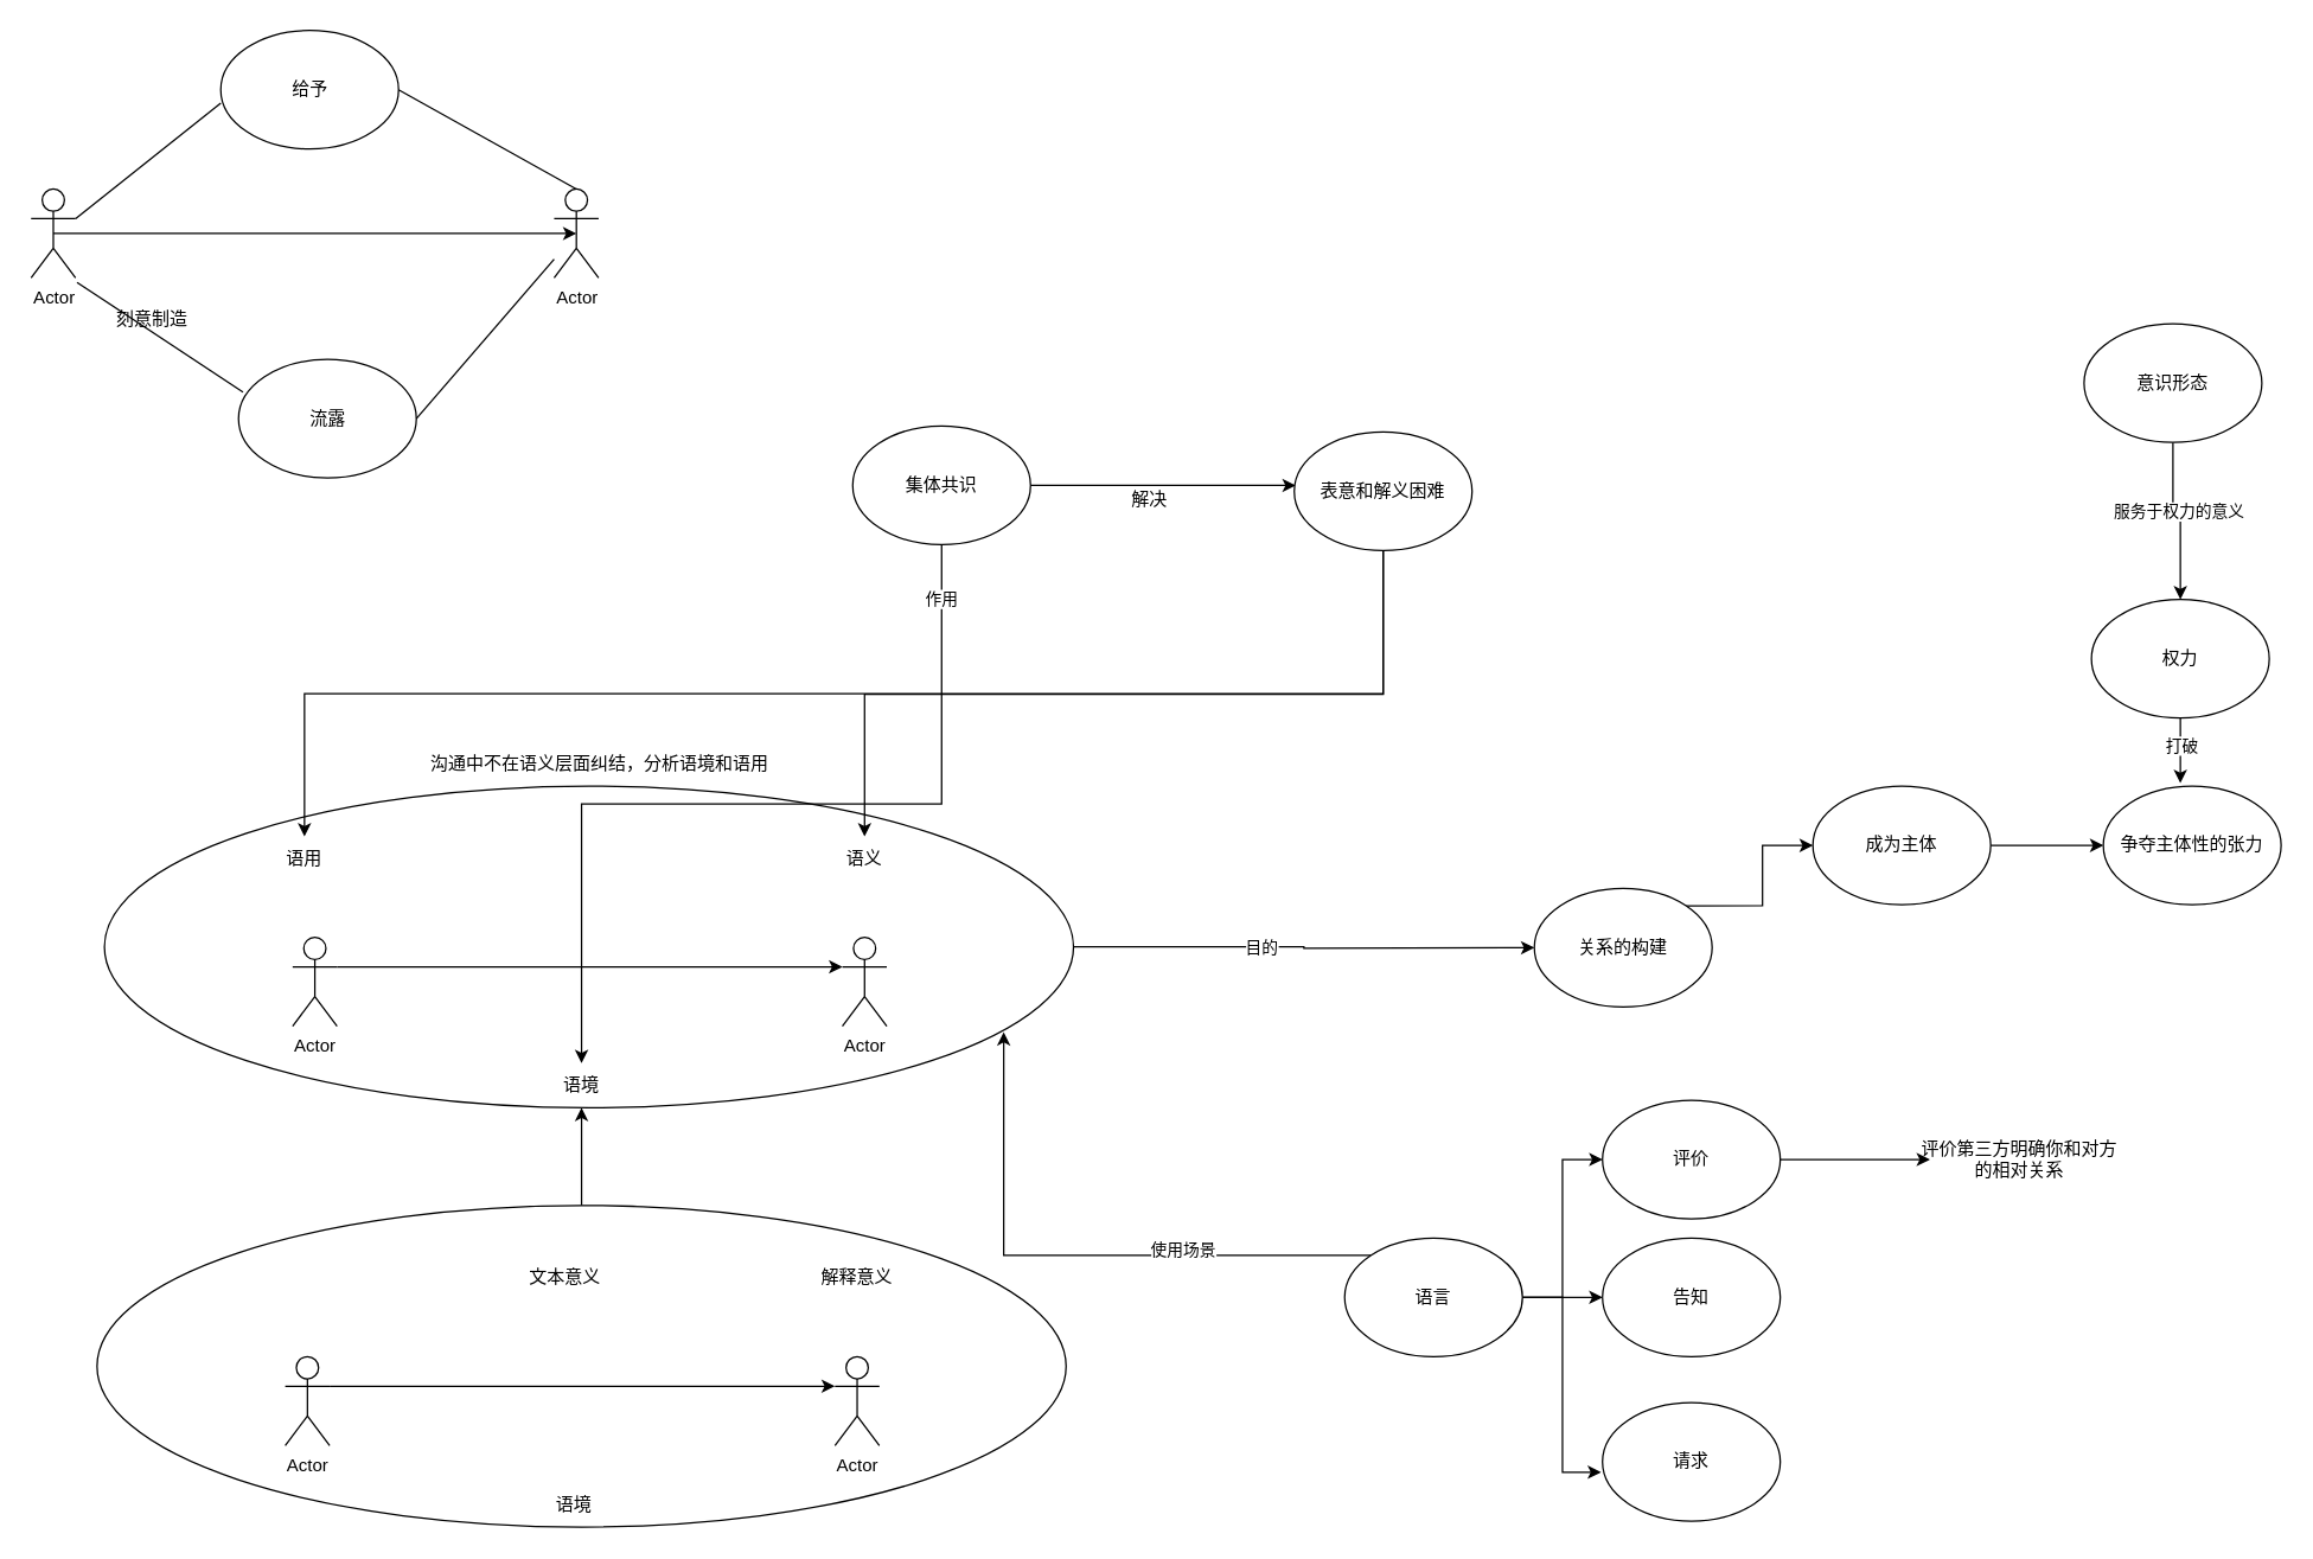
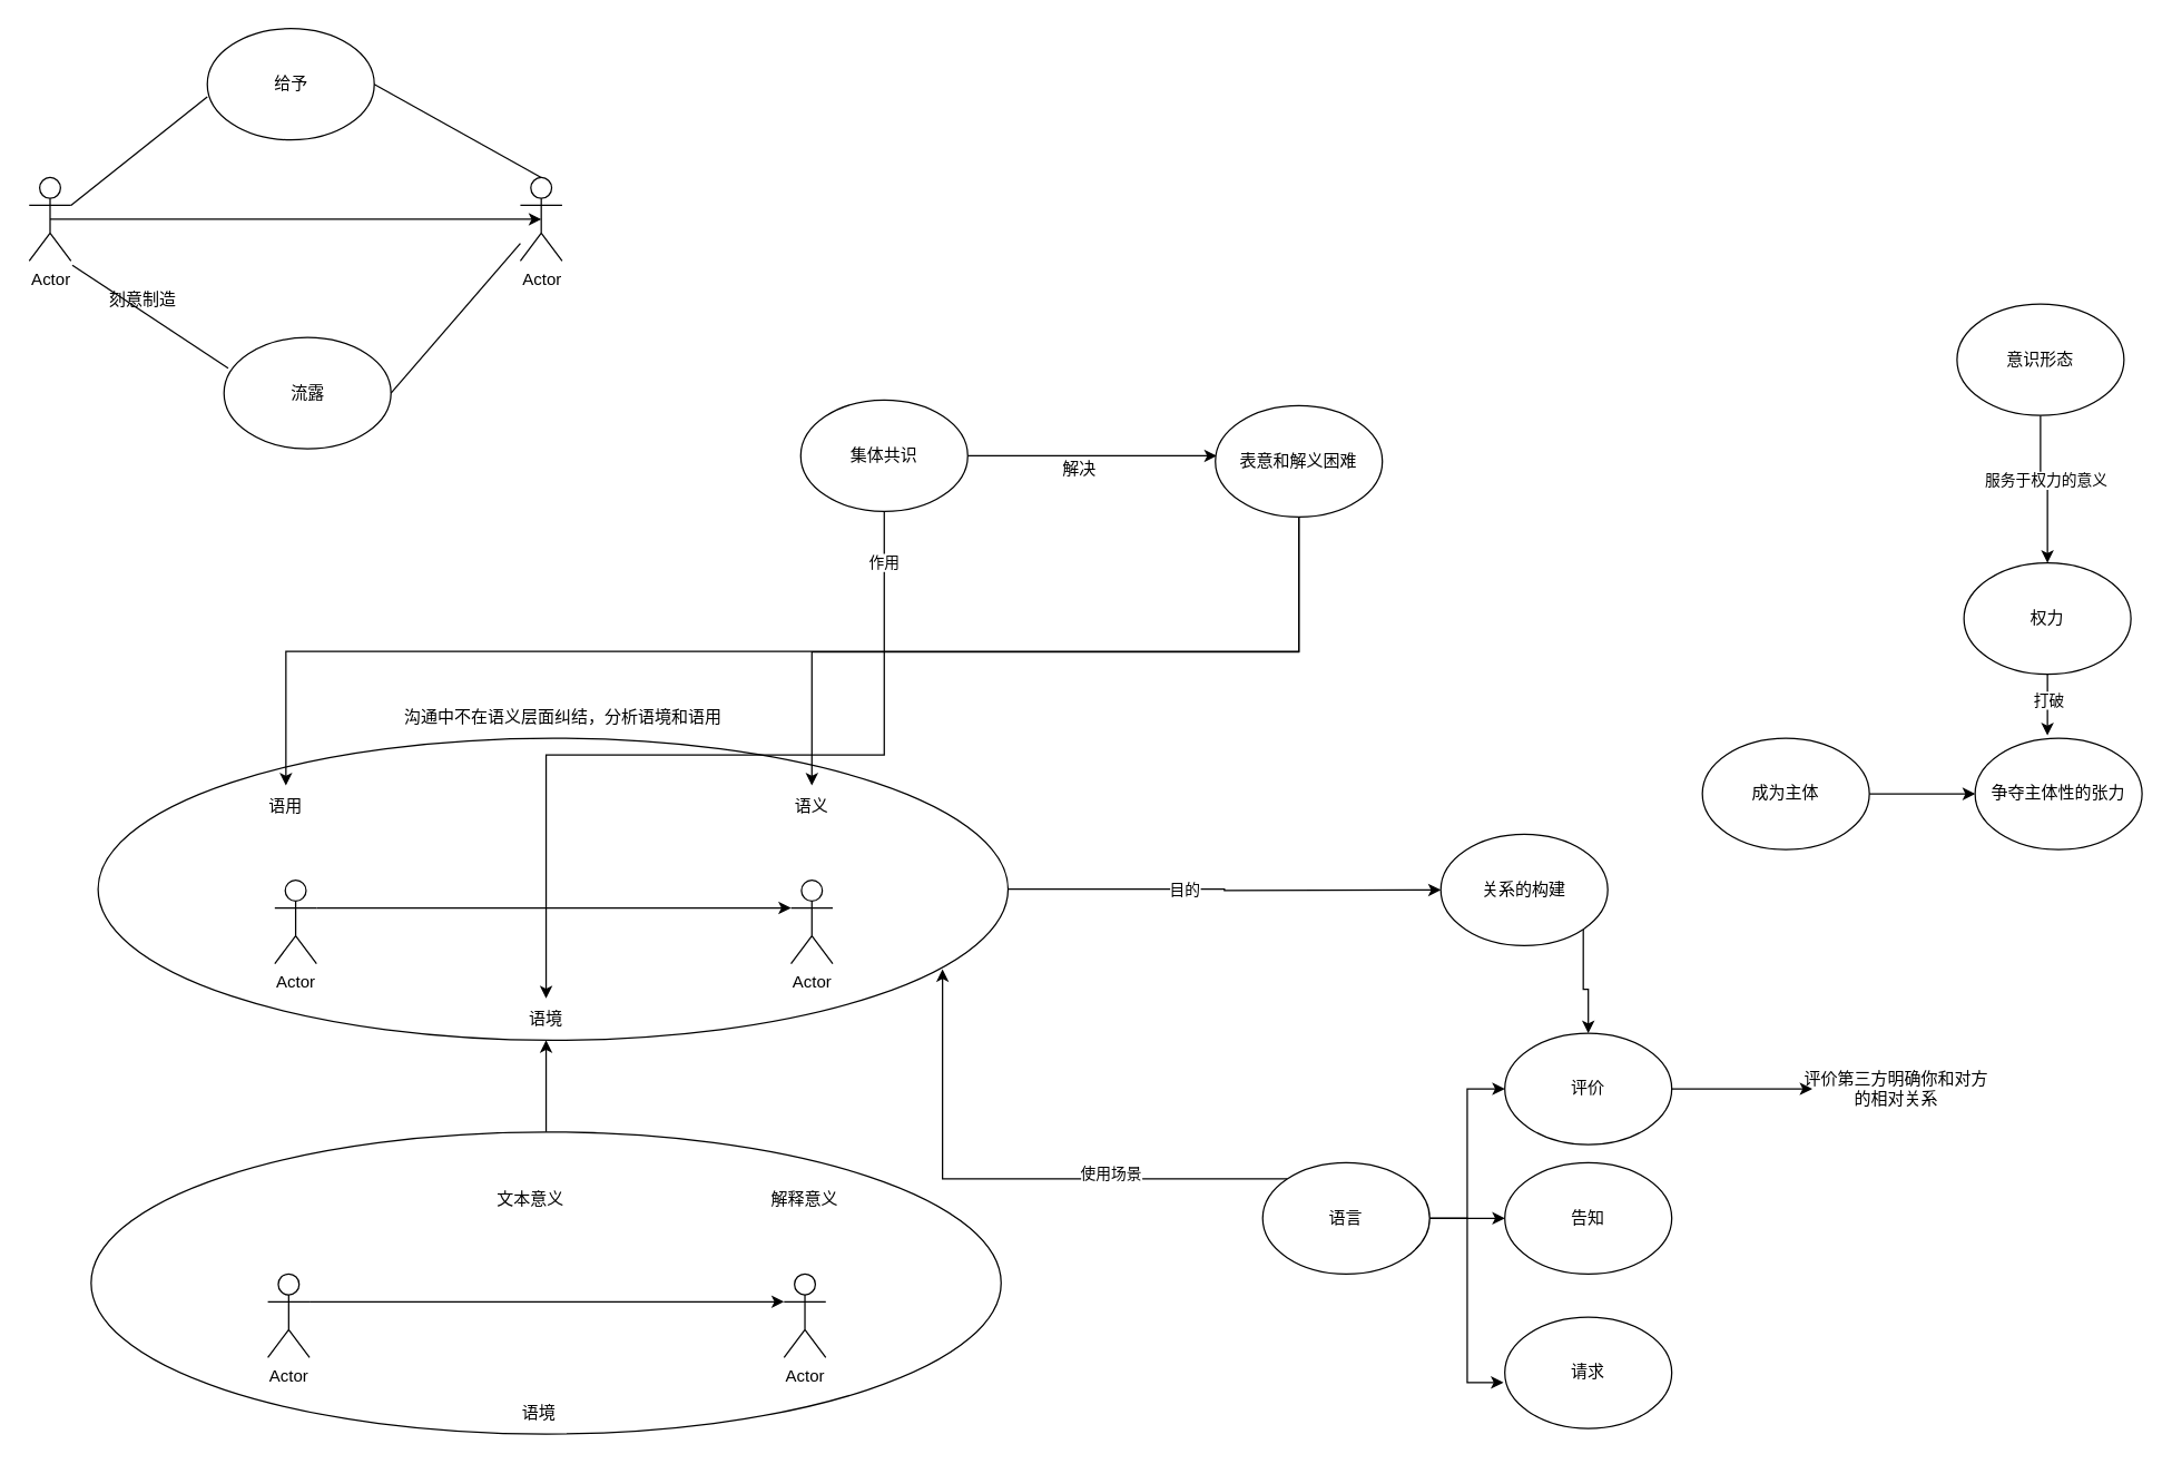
  <mxCell id="0" />
  <mxCell id="1" parent="0" />
  <mxCell id="2" style="edgeStyle=orthogonalEdgeStyle;rounded=0;orthogonalLoop=1;jettySize=auto;html=1;exitX=0.5;exitY=0;exitDx=0;exitDy=0;entryX=0.5;entryY=1;entryDx=0;entryDy=0;" edge="1" parent="1" source="3" target="28"><mxGeometry relative="1" as="geometry" /></mxCell>
  <mxCell id="3" value="" style="ellipse;whiteSpace=wrap;html=1;" vertex="1" parent="1"><mxGeometry x="65" y="813" width="654" height="217" as="geometry" /></mxCell>
  <mxCell id="4" value="Actor" style="shape=umlActor;verticalLabelPosition=bottom;verticalAlign=top;html=1;outlineConnect=0;" vertex="1" parent="1"><mxGeometry x="20.5" y="127" width="30" height="60" as="geometry" /></mxCell>
  <mxCell id="5" value="Actor" style="shape=umlActor;verticalLabelPosition=bottom;verticalAlign=top;html=1;outlineConnect=0;" vertex="1" parent="1"><mxGeometry x="373.5" y="127" width="30" height="60" as="geometry" /></mxCell>
  <mxCell id="6" value="给予" style="ellipse;whiteSpace=wrap;html=1;" vertex="1" parent="1"><mxGeometry x="148.5" y="20" width="120" height="80" as="geometry" /></mxCell>
  <mxCell id="7" value="流露" style="ellipse;whiteSpace=wrap;html=1;" vertex="1" parent="1"><mxGeometry x="160.5" y="242" width="120" height="80" as="geometry" /></mxCell>
  <mxCell id="8" value="" style="endArrow=none;html=1;rounded=0;entryX=0;entryY=0.613;entryDx=0;entryDy=0;entryPerimeter=0;exitX=1;exitY=0.333;exitDx=0;exitDy=0;exitPerimeter=0;" edge="1" parent="1" source="4" target="6"><mxGeometry width="50" height="50" relative="1" as="geometry"><mxPoint x="70.5" y="133" as="sourcePoint" /><mxPoint x="120.5" y="83" as="targetPoint" /></mxGeometry></mxCell>
  <mxCell id="9" value="" style="endArrow=none;html=1;rounded=0;exitX=0.025;exitY=0.275;exitDx=0;exitDy=0;exitPerimeter=0;" edge="1" parent="1" source="7"><mxGeometry width="50" height="50" relative="1" as="geometry"><mxPoint x="48.5" y="250" as="sourcePoint" /><mxPoint x="51.5" y="190" as="targetPoint" /></mxGeometry></mxCell>
  <mxCell id="10" style="edgeStyle=orthogonalEdgeStyle;rounded=0;orthogonalLoop=1;jettySize=auto;html=1;exitX=0.5;exitY=0.5;exitDx=0;exitDy=0;exitPerimeter=0;entryX=0.5;entryY=0.5;entryDx=0;entryDy=0;entryPerimeter=0;" edge="1" parent="1" source="4" target="5"><mxGeometry relative="1" as="geometry" /></mxCell>
  <mxCell id="11" value="" style="endArrow=none;html=1;rounded=0;entryX=1;entryY=0.5;entryDx=0;entryDy=0;exitX=0.5;exitY=0;exitDx=0;exitDy=0;exitPerimeter=0;" edge="1" parent="1" source="5" target="6"><mxGeometry width="50" height="50" relative="1" as="geometry"><mxPoint x="299.5" y="106" as="sourcePoint" /><mxPoint x="349.5" y="56" as="targetPoint" /></mxGeometry></mxCell>
  <mxCell id="12" value="" style="endArrow=none;html=1;rounded=0;" edge="1" parent="1" target="5"><mxGeometry width="50" height="50" relative="1" as="geometry"><mxPoint x="280.5" y="282" as="sourcePoint" /><mxPoint x="330.5" y="232" as="targetPoint" /></mxGeometry></mxCell>
  <mxCell id="13" value="刻意制造" style="text;html=1;align=center;verticalAlign=middle;resizable=0;points=[];autosize=1;strokeColor=none;fillColor=none;" vertex="1" parent="1"><mxGeometry x="68.5" y="202" width="66" height="26" as="geometry" /></mxCell>
  <mxCell id="14" value="Actor" style="shape=umlActor;verticalLabelPosition=bottom;verticalAlign=top;html=1;outlineConnect=0;" vertex="1" parent="1"><mxGeometry x="192" y="915" width="30" height="60" as="geometry" /></mxCell>
  <mxCell id="15" value="Actor" style="shape=umlActor;verticalLabelPosition=bottom;verticalAlign=top;html=1;outlineConnect=0;" vertex="1" parent="1"><mxGeometry x="563" y="915" width="30" height="60" as="geometry" /></mxCell>
  <mxCell id="16" style="edgeStyle=orthogonalEdgeStyle;rounded=0;orthogonalLoop=1;jettySize=auto;html=1;exitX=1;exitY=0.333;exitDx=0;exitDy=0;exitPerimeter=0;entryX=0;entryY=0.333;entryDx=0;entryDy=0;entryPerimeter=0;" edge="1" parent="1" source="14" target="15"><mxGeometry relative="1" as="geometry" /></mxCell>
  <mxCell id="17" value="文本意义" style="text;html=1;align=center;verticalAlign=middle;whiteSpace=wrap;rounded=0;" vertex="1" parent="1"><mxGeometry x="351" y="847" width="60" height="30" as="geometry" /></mxCell>
  <mxCell id="18" value="解释意义" style="text;html=1;align=center;verticalAlign=middle;whiteSpace=wrap;rounded=0;" vertex="1" parent="1"><mxGeometry x="548" y="847" width="60" height="30" as="geometry" /></mxCell>
  <mxCell id="19" value="语境" style="text;html=1;align=center;verticalAlign=middle;whiteSpace=wrap;rounded=0;" vertex="1" parent="1"><mxGeometry x="357" y="1000" width="60" height="30" as="geometry" /></mxCell>
  <mxCell id="20" style="edgeStyle=orthogonalEdgeStyle;rounded=0;orthogonalLoop=1;jettySize=auto;html=1;exitX=1;exitY=0.5;exitDx=0;exitDy=0;" edge="1" parent="1" source="22"><mxGeometry relative="1" as="geometry"><mxPoint x="1035" y="639" as="targetPoint" /></mxGeometry></mxCell>
  <mxCell id="21" value="目的" style="edgeLabel;html=1;align=center;verticalAlign=middle;resizable=0;points=[];" vertex="1" connectable="0" parent="20"><mxGeometry x="-0.192" relative="1" as="geometry"><mxPoint as="offset" /></mxGeometry></mxCell>
  <mxCell id="22" value="" style="ellipse;whiteSpace=wrap;html=1;" vertex="1" parent="1"><mxGeometry x="70" y="530" width="654" height="217" as="geometry" /></mxCell>
  <mxCell id="23" value="Actor" style="shape=umlActor;verticalLabelPosition=bottom;verticalAlign=top;html=1;outlineConnect=0;" vertex="1" parent="1"><mxGeometry x="197" y="632" width="30" height="60" as="geometry" /></mxCell>
  <mxCell id="24" value="Actor" style="shape=umlActor;verticalLabelPosition=bottom;verticalAlign=top;html=1;outlineConnect=0;" vertex="1" parent="1"><mxGeometry x="568" y="632" width="30" height="60" as="geometry" /></mxCell>
  <mxCell id="25" style="edgeStyle=orthogonalEdgeStyle;rounded=0;orthogonalLoop=1;jettySize=auto;html=1;exitX=1;exitY=0.333;exitDx=0;exitDy=0;exitPerimeter=0;entryX=0;entryY=0.333;entryDx=0;entryDy=0;entryPerimeter=0;" edge="1" parent="1" source="23" target="24"><mxGeometry relative="1" as="geometry" /></mxCell>
  <mxCell id="26" value="语用" style="text;html=1;align=center;verticalAlign=middle;whiteSpace=wrap;rounded=0;" vertex="1" parent="1"><mxGeometry x="175" y="564" width="60" height="30" as="geometry" /></mxCell>
  <mxCell id="27" value="语义" style="text;html=1;align=center;verticalAlign=middle;whiteSpace=wrap;rounded=0;" vertex="1" parent="1"><mxGeometry x="553" y="564" width="60" height="30" as="geometry" /></mxCell>
  <mxCell id="28" value="语境" style="text;html=1;align=center;verticalAlign=middle;whiteSpace=wrap;rounded=0;" vertex="1" parent="1"><mxGeometry x="362" y="717" width="60" height="30" as="geometry" /></mxCell>
  <mxCell id="29" value="沟通中不在语义层面纠结，分析语境和语用" style="text;html=1;align=center;verticalAlign=middle;whiteSpace=wrap;rounded=0;" vertex="1" parent="1"><mxGeometry x="241" y="500" width="327" height="30" as="geometry" /></mxCell>
  <mxCell id="30" style="edgeStyle=orthogonalEdgeStyle;rounded=0;orthogonalLoop=1;jettySize=auto;html=1;exitX=1;exitY=0.5;exitDx=0;exitDy=0;" edge="1" parent="1" source="33"><mxGeometry relative="1" as="geometry"><mxPoint x="874" y="327" as="targetPoint" /></mxGeometry></mxCell>
  <mxCell id="31" style="edgeStyle=orthogonalEdgeStyle;rounded=0;orthogonalLoop=1;jettySize=auto;html=1;exitX=0.5;exitY=1;exitDx=0;exitDy=0;" edge="1" parent="1" source="33" target="28"><mxGeometry relative="1" as="geometry" /></mxCell>
  <mxCell id="32" value="作用" style="edgeLabel;html=1;align=center;verticalAlign=middle;resizable=0;points=[];" vertex="1" connectable="0" parent="31"><mxGeometry x="-0.879" y="-1" relative="1" as="geometry"><mxPoint as="offset" /></mxGeometry></mxCell>
  <mxCell id="33" value="集体共识" style="ellipse;whiteSpace=wrap;html=1;" vertex="1" parent="1"><mxGeometry x="575" y="287" width="120" height="80" as="geometry" /></mxCell>
  <mxCell id="34" value="解决" style="text;html=1;align=center;verticalAlign=middle;resizable=0;points=[];autosize=1;strokeColor=none;fillColor=none;" vertex="1" parent="1"><mxGeometry x="754" y="324" width="42" height="26" as="geometry" /></mxCell>
  <mxCell id="35" style="edgeStyle=orthogonalEdgeStyle;rounded=0;orthogonalLoop=1;jettySize=auto;html=1;exitX=0.5;exitY=1;exitDx=0;exitDy=0;" edge="1" parent="1" source="37" target="27"><mxGeometry relative="1" as="geometry"><Array as="points"><mxPoint x="933" y="468" /><mxPoint x="583" y="468" /></Array></mxGeometry></mxCell>
  <mxCell id="36" style="edgeStyle=orthogonalEdgeStyle;rounded=0;orthogonalLoop=1;jettySize=auto;html=1;exitX=0.5;exitY=1;exitDx=0;exitDy=0;entryX=0.5;entryY=0;entryDx=0;entryDy=0;" edge="1" parent="1" source="37" target="26"><mxGeometry relative="1" as="geometry" /></mxCell>
  <mxCell id="37" value="表意和解义困难" style="ellipse;whiteSpace=wrap;html=1;" vertex="1" parent="1"><mxGeometry x="873" y="291" width="120" height="80" as="geometry" /></mxCell>
- <mxCell id="38" style="edgeStyle=orthogonalEdgeStyle;rounded=0;orthogonalLoop=1;jettySize=auto;html=1;exitX=1;exitY=0;exitDx=0;exitDy=0;" edge="1" parent="1" source="39" target="41"><mxGeometry relative="1" as="geometry" /></mxCell>
+ <mxCell id="38" style="edgeStyle=orthogonalEdgeStyle;rounded=0;orthogonalLoop=1;jettySize=auto;html=1;exitX=1;exitY=0;exitDx=0;exitDy=0;" edge="1" parent="1" source="39" target="55"><mxGeometry relative="1" as="geometry" /></mxCell>
  <mxCell id="39" value="关系的构建" style="ellipse;whiteSpace=wrap;html=1;" vertex="1" parent="1"><mxGeometry x="1035" y="599" width="120" height="80" as="geometry" /></mxCell>
  <mxCell id="40" style="edgeStyle=orthogonalEdgeStyle;rounded=0;orthogonalLoop=1;jettySize=auto;html=1;exitX=1;exitY=0.5;exitDx=0;exitDy=0;entryX=0;entryY=0.5;entryDx=0;entryDy=0;" edge="1" parent="1" source="41" target="42"><mxGeometry relative="1" as="geometry" /></mxCell>
  <mxCell id="41" value="成为主体" style="ellipse;whiteSpace=wrap;html=1;" vertex="1" parent="1"><mxGeometry x="1223" y="530" width="120" height="80" as="geometry" /></mxCell>
  <mxCell id="42" value="争夺主体性的张力" style="ellipse;whiteSpace=wrap;html=1;" vertex="1" parent="1"><mxGeometry x="1419" y="530" width="120" height="80" as="geometry" /></mxCell>
  <mxCell id="43" style="edgeStyle=orthogonalEdgeStyle;rounded=0;orthogonalLoop=1;jettySize=auto;html=1;exitX=0.5;exitY=1;exitDx=0;exitDy=0;" edge="1" parent="1" source="45"><mxGeometry relative="1" as="geometry"><mxPoint x="1471" y="528" as="targetPoint" /></mxGeometry></mxCell>
  <mxCell id="44" value="打破" style="edgeLabel;html=1;align=center;verticalAlign=middle;resizable=0;points=[];" vertex="1" connectable="0" parent="43"><mxGeometry x="-0.191" relative="1" as="geometry"><mxPoint as="offset" /></mxGeometry></mxCell>
  <mxCell id="45" value="权力" style="ellipse;whiteSpace=wrap;html=1;" vertex="1" parent="1"><mxGeometry x="1411" y="404" width="120" height="80" as="geometry" /></mxCell>
  <mxCell id="46" style="edgeStyle=orthogonalEdgeStyle;rounded=0;orthogonalLoop=1;jettySize=auto;html=1;" edge="1" parent="1" source="48" target="45"><mxGeometry relative="1" as="geometry" /></mxCell>
  <mxCell id="47" value="服务于权力的意义" style="edgeLabel;html=1;align=center;verticalAlign=middle;resizable=0;points=[];" vertex="1" connectable="0" parent="46"><mxGeometry x="-0.171" y="3" relative="1" as="geometry"><mxPoint as="offset" /></mxGeometry></mxCell>
  <mxCell id="48" value="意识形态" style="ellipse;whiteSpace=wrap;html=1;" vertex="1" parent="1"><mxGeometry x="1406" y="218" width="120" height="80" as="geometry" /></mxCell>
  <mxCell id="49" style="edgeStyle=orthogonalEdgeStyle;rounded=0;orthogonalLoop=1;jettySize=auto;html=1;exitX=1;exitY=0.5;exitDx=0;exitDy=0;entryX=0;entryY=0.5;entryDx=0;entryDy=0;" edge="1" parent="1" source="51" target="55"><mxGeometry relative="1" as="geometry"><Array as="points"><mxPoint x="1054" y="875" /><mxPoint x="1054" y="782" /></Array></mxGeometry></mxCell>
  <mxCell id="50" style="edgeStyle=orthogonalEdgeStyle;rounded=0;orthogonalLoop=1;jettySize=auto;html=1;exitX=1;exitY=0.5;exitDx=0;exitDy=0;" edge="1" parent="1" source="51" target="56"><mxGeometry relative="1" as="geometry" /></mxCell>
  <mxCell id="51" value="语言" style="ellipse;whiteSpace=wrap;html=1;" vertex="1" parent="1"><mxGeometry x="907" y="835" width="120" height="80" as="geometry" /></mxCell>
  <mxCell id="52" style="edgeStyle=orthogonalEdgeStyle;rounded=0;orthogonalLoop=1;jettySize=auto;html=1;exitX=0;exitY=0;exitDx=0;exitDy=0;entryX=0.928;entryY=0.765;entryDx=0;entryDy=0;entryPerimeter=0;" edge="1" parent="1" source="51" target="22"><mxGeometry relative="1" as="geometry" /></mxCell>
  <mxCell id="53" value="使用场景" style="edgeLabel;html=1;align=center;verticalAlign=middle;resizable=0;points=[];" vertex="1" connectable="0" parent="52"><mxGeometry x="-0.364" y="-4" relative="1" as="geometry"><mxPoint as="offset" /></mxGeometry></mxCell>
  <mxCell id="54" style="edgeStyle=orthogonalEdgeStyle;rounded=0;orthogonalLoop=1;jettySize=auto;html=1;exitX=1;exitY=0.5;exitDx=0;exitDy=0;" edge="1" parent="1" source="55"><mxGeometry relative="1" as="geometry"><mxPoint x="1302" y="782" as="targetPoint" /></mxGeometry></mxCell>
  <mxCell id="55" value="评价" style="ellipse;whiteSpace=wrap;html=1;" vertex="1" parent="1"><mxGeometry x="1081" y="742" width="120" height="80" as="geometry" /></mxCell>
  <mxCell id="56" value="告知" style="ellipse;whiteSpace=wrap;html=1;" vertex="1" parent="1"><mxGeometry x="1081" y="835" width="120" height="80" as="geometry" /></mxCell>
  <mxCell id="57" value="请求" style="ellipse;whiteSpace=wrap;html=1;" vertex="1" parent="1"><mxGeometry x="1081" y="946" width="120" height="80" as="geometry" /></mxCell>
  <mxCell id="58" style="edgeStyle=orthogonalEdgeStyle;rounded=0;orthogonalLoop=1;jettySize=auto;html=1;exitX=1;exitY=0.5;exitDx=0;exitDy=0;entryX=-0.008;entryY=0.588;entryDx=0;entryDy=0;entryPerimeter=0;" edge="1" parent="1" source="51" target="57"><mxGeometry relative="1" as="geometry" /></mxCell>
  <mxCell id="59" value="评价第三方明确你和对方的相对关系" style="text;html=1;align=center;verticalAlign=middle;whiteSpace=wrap;rounded=0;" vertex="1" parent="1"><mxGeometry x="1294" y="757" width="137" height="50" as="geometry" /></mxCell>
